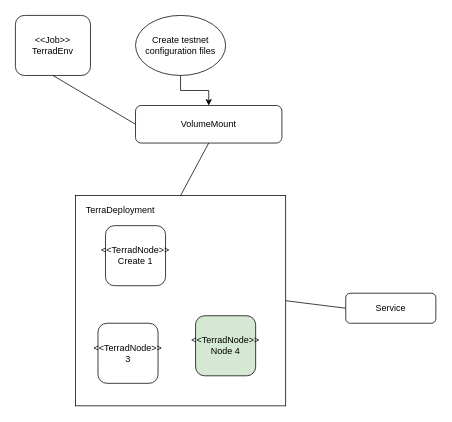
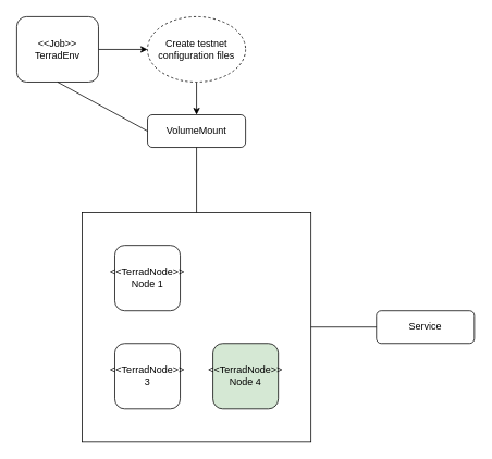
  <mxCell id="0" />
  <mxCell id="1" parent="0" />
  <mxCell id="2" value="" style="rounded=0;whiteSpace=wrap;html=1;" vertex="1" parent="1"><mxGeometry x="100" y="260" width="280" height="280" as="geometry" /></mxCell>
+ <mxCell id="3" style="edgeStyle=orthogonalEdgeStyle;rounded=0;orthogonalLoop=1;jettySize=auto;html=1;exitX=1;exitY=0.5;exitDx=0;exitDy=0;entryX=0;entryY=0.5;entryDx=0;entryDy=0;" edge="1" parent="1" source="4" target="8"><mxGeometry relative="1" as="geometry" /></mxCell>
  <mxCell id="4" value="&amp;lt;&amp;lt;Job&amp;gt;&amp;gt;&lt;br&gt;TerradEnv" style="rounded=1;whiteSpace=wrap;html=1;" vertex="1" parent="1"><mxGeometry x="20" y="20" width="100" height="80" as="geometry" /></mxCell>
- <mxCell id="5" value="&amp;lt;&amp;lt;TerradNode&amp;gt;&amp;gt; 3" style="rounded=1;whiteSpace=wrap;html=1;" vertex="1" parent="1"><mxGeometry x="130" y="430" width="80" height="80" as="geometry" /></mxCell>
+ <mxCell id="5" value="&amp;lt;&amp;lt;TerradNode&amp;gt;&amp;gt; 3" style="rounded=1;whiteSpace=wrap;html=1;" vertex="1" parent="1"><mxGeometry x="140" y="420" width="80" height="80" as="geometry" /></mxCell>
  <mxCell id="6" value="&amp;lt;&amp;lt;TerradNode&amp;gt;&amp;gt;&lt;br&gt;Node 4" style="rounded=1;whiteSpace=wrap;html=1;fillColor=#d5e8d4;" vertex="1" parent="1"><mxGeometry x="260" y="420" width="80" height="80" as="geometry" /></mxCell>
  <mxCell id="7" style="edgeStyle=orthogonalEdgeStyle;rounded=0;orthogonalLoop=1;jettySize=auto;html=1;exitX=0.5;exitY=1;exitDx=0;exitDy=0;entryX=0.5;entryY=0;entryDx=0;entryDy=0;" edge="1" parent="1" source="8" target="9"><mxGeometry relative="1" as="geometry" /></mxCell>
- <mxCell id="8" value="Create testnet configuration files" style="ellipse;whiteSpace=wrap;html=1;" vertex="1" parent="1"><mxGeometry x="180" y="20" width="120" height="80" as="geometry" /></mxCell>
- <mxCell id="9" value="VolumeMount" style="rounded=1;whiteSpace=wrap;html=1;" vertex="1" parent="1"><mxGeometry x="180" y="140" width="195" height="50" as="geometry" /></mxCell>
- <mxCell id="10" value="&amp;lt;&amp;lt;TerradNode&amp;gt;&amp;gt;&lt;br&gt;Create 1" style="rounded=1;whiteSpace=wrap;html=1;" vertex="1" parent="1"><mxGeometry x="140" y="300" width="80" height="80" as="geometry" /></mxCell>
- <mxCell id="11" value="TerraDeployment" style="text;html=1;strokeColor=none;fillColor=none;align=center;verticalAlign=middle;whiteSpace=wrap;rounded=0;" vertex="1" parent="1"><mxGeometry x="100" y="260" width="120" height="40" as="geometry" /></mxCell>
- <mxCell id="12" value="Service" style="rounded=1;whiteSpace=wrap;html=1;" vertex="1" parent="1"><mxGeometry x="460" y="390" width="120" height="40" as="geometry" /></mxCell>
+ <mxCell id="8" value="Create testnet configuration files" style="ellipse;whiteSpace=wrap;html=1;dashed=1;" vertex="1" parent="1"><mxGeometry x="180" y="20" width="120" height="80" as="geometry" /></mxCell>
+ <mxCell id="9" value="VolumeMount" style="rounded=1;whiteSpace=wrap;html=1;" vertex="1" parent="1"><mxGeometry x="180" y="140" width="120" height="40" as="geometry" /></mxCell>
+ <mxCell id="10" value="&amp;lt;&amp;lt;TerradNode&amp;gt;&amp;gt;&lt;br&gt;Node 1" style="rounded=1;whiteSpace=wrap;html=1;" vertex="1" parent="1"><mxGeometry x="140" y="300" width="80" height="80" as="geometry" /></mxCell>
+ <mxCell id="12" value="Service" style="rounded=1;whiteSpace=wrap;html=1;" vertex="1" parent="1"><mxGeometry x="460" y="380" width="120" height="40" as="geometry" /></mxCell>
  <mxCell id="13" value="" style="endArrow=none;html=1;rounded=0;exitX=0.5;exitY=1;exitDx=0;exitDy=0;entryX=0;entryY=0.5;entryDx=0;entryDy=0;" edge="1" parent="1" source="4" target="9"><mxGeometry width="50" height="50" relative="1" as="geometry"><mxPoint x="40" y="300" as="sourcePoint" /><mxPoint x="90" y="250" as="targetPoint" /></mxGeometry></mxCell>
  <mxCell id="14" value="" style="endArrow=none;html=1;rounded=0;exitX=0.5;exitY=1;exitDx=0;exitDy=0;entryX=0.5;entryY=0;entryDx=0;entryDy=0;" edge="1" parent="1" source="9" target="2"><mxGeometry width="50" height="50" relative="1" as="geometry"><mxPoint x="-50" y="190" as="sourcePoint" /><mxPoint x="70" y="250" as="targetPoint" /></mxGeometry></mxCell>
  <mxCell id="15" value="" style="endArrow=none;html=1;rounded=0;exitX=1;exitY=0.5;exitDx=0;exitDy=0;entryX=0;entryY=0.5;entryDx=0;entryDy=0;" edge="1" parent="1" source="2" target="12"><mxGeometry width="50" height="50" relative="1" as="geometry"><mxPoint x="530" y="370" as="sourcePoint" /><mxPoint x="580" y="320" as="targetPoint" /></mxGeometry></mxCell>
